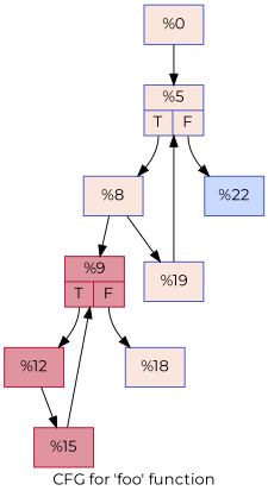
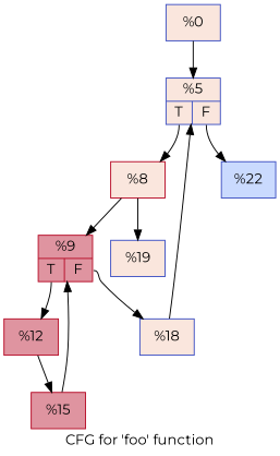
  digraph {
    fontname=Montserrat
    label="CFG for 'foo' function"
    node [color="#3d50c3ff" fillcolor="#f3c7b170" fontname=Montserrat shape=record style=filled]
    edge [fontname=Montserrat]
    n1 [label="{%0}"]
    n2 [label="{%5|{<s0>T|<s1>F}}"]
-   n3 [label="{%8}"]
+   n3 [color="#b70d28ff" label="{%8}"]
    n4 [fillcolor="#88abfd70" label="{%22}"]
    n5 [color="#b70d28ff" fillcolor="#b70d2870" label="{%9|{<s0>T|<s1>F}}"]
    n6 [label="{%19}"]
    n7 [color="#b70d28ff" fillcolor="#b70d2870" label="{%12}"]
    n8 [label="{%18}"]
    n9 [color="#b70d28ff" fillcolor="#b70d2870" label="{%15}"]
    n1 -> n2
    n2 -> n3 [tailport=s0]
    n2 -> n4 [tailport=s1]
    n3 -> n5
    n3 -> n6
    n5 -> n7 [tailport=s0]
    n5 -> n8 [tailport=s1]
-   n6 -> n2
+   n8 -> n2
    n7 -> n9
    n9 -> n5
  }
